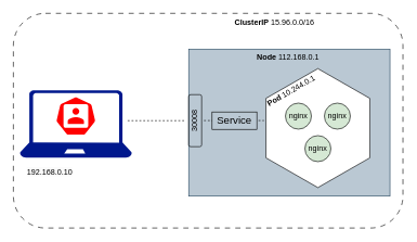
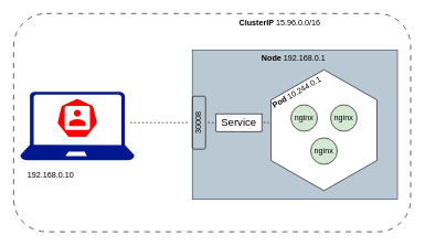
  <mxCell id="0" />
  <mxCell id="1" parent="0" />
  <mxCell id="2" value="" style="sketch=0;html=1;dashed=0;whitespace=wrap;fillColor=#FF0000;strokeColor=#ffffff;points=[[0.005,0.63,0],[0.1,0.2,0],[0.9,0.2,0],[0.5,0,0],[0.995,0.63,0],[0.72,0.99,0],[0.5,1,0],[0.28,0.99,0]];verticalLabelPosition=bottom;align=center;verticalAlign=top;shape=mxgraph.kubernetes.icon;prIcon=user;spacing=-4;" parent="1" vertex="1"><mxGeometry x="84.53" y="147.35" width="63.44" height="60.9" as="geometry" /></mxCell>
  <mxCell id="3" value="" style="rounded=0;whiteSpace=wrap;html=1;fillColor=#bac8d3;strokeColor=#23445d;" parent="1" vertex="1"><mxGeometry x="290" y="75" width="310" height="226" as="geometry" /></mxCell>
- <mxCell id="4" value="&lt;b&gt;Node&amp;nbsp;&lt;/b&gt;112.168.0.1&lt;b&gt;&amp;nbsp;&lt;/b&gt;" style="text;html=1;strokeColor=none;fillColor=none;align=center;verticalAlign=middle;whiteSpace=wrap;rounded=0;" parent="1" vertex="1"><mxGeometry x="370" y="72" width="150" height="30" as="geometry" /></mxCell>
+ <mxCell id="4" value="&lt;b&gt;Node&amp;nbsp;&lt;/b&gt;192.168.0.1&lt;b&gt;&amp;nbsp;&lt;/b&gt;" style="text;html=1;strokeColor=none;fillColor=none;align=center;verticalAlign=middle;whiteSpace=wrap;rounded=0;" parent="1" vertex="1"><mxGeometry x="370" y="72" width="150" height="30" as="geometry" /></mxCell>
  <mxCell id="5" value="" style="verticalLabelPosition=bottom;verticalAlign=top;html=1;shape=mxgraph.basic.polygon;polyCoords=[[0,0.25],[0.5,0],[1,0.25],[1,0.75],[0.5,1],[0,0.75],[0,0.25]];polyline=1;fillColor=default;perimeter=rectanglePerimeter;" parent="1" vertex="1"><mxGeometry x="409" y="105" width="160" height="182.86" as="geometry" /></mxCell>
  <mxCell id="6" value="nginx" style="ellipse;whiteSpace=wrap;html=1;aspect=fixed;fillColor=#D5E8D4;" parent="1" vertex="1"><mxGeometry x="439" y="158" width="40" height="40" as="geometry" /></mxCell>
  <mxCell id="7" value="nginx" style="ellipse;whiteSpace=wrap;html=1;aspect=fixed;fillColor=#D5E8D4;" parent="1" vertex="1"><mxGeometry x="469" y="208" width="40" height="40" as="geometry" /></mxCell>
  <mxCell id="8" value="nginx" style="ellipse;whiteSpace=wrap;html=1;aspect=fixed;fillColor=#D5E8D4;" parent="1" vertex="1"><mxGeometry x="499" y="158" width="40" height="40" as="geometry" /></mxCell>
  <mxCell id="9" value="&lt;b style=&quot;border-color: var(--border-color); text-align: center;&quot;&gt;Pod&amp;nbsp;&lt;/b&gt;&lt;span style=&quot;border-color: var(--border-color); text-align: center;&quot;&gt;10.244.0.1&lt;/span&gt;" style="text;whiteSpace=wrap;html=1;rotation=-30;" parent="1" vertex="1"><mxGeometry x="403.51" y="122.45" width="99" height="27" as="geometry" /></mxCell>
  <mxCell id="10" value="" style="rounded=1;whiteSpace=wrap;html=1;fillColor=none;dashed=1;dashPattern=8 8;" parent="1" vertex="1"><mxGeometry x="20" y="20" width="600" height="330" as="geometry" /></mxCell>
  <mxCell id="11" value="&lt;b&gt;ClusterIP&amp;nbsp;&lt;/b&gt;15.96.0.0/16&lt;b&gt;&amp;nbsp;&lt;/b&gt;" style="text;html=1;strokeColor=none;fillColor=none;align=center;verticalAlign=middle;whiteSpace=wrap;rounded=0;" parent="1" vertex="1"><mxGeometry x="349" y="20" width="150" height="30" as="geometry" /></mxCell>
  <mxCell id="12" value="" style="sketch=0;aspect=fixed;pointerEvents=1;shadow=0;dashed=0;html=1;strokeColor=none;labelPosition=center;verticalLabelPosition=bottom;verticalAlign=top;align=center;fillColor=#00188D;shape=mxgraph.azure.laptop" parent="1" vertex="1"><mxGeometry x="30" y="138.25" width="172.5" height="103.5" as="geometry" /></mxCell>
  <mxCell id="13" value="&lt;span style=&quot;color: rgb(0, 0, 0); font-family: Helvetica; font-size: 12px; font-style: normal; font-variant-ligatures: normal; font-variant-caps: normal; font-weight: 400; letter-spacing: normal; orphans: 2; text-align: center; text-indent: 0px; text-transform: none; widows: 2; word-spacing: 0px; -webkit-text-stroke-width: 0px; background-color: rgb(251, 251, 251); text-decoration-thickness: initial; text-decoration-style: initial; text-decoration-color: initial; float: none; display: inline !important;&quot;&gt;192.168.0.10&lt;/span&gt;" style="text;whiteSpace=wrap;html=1;" parent="1" vertex="1"><mxGeometry x="38.52" y="250" width="75.47" height="27.14" as="geometry" /></mxCell>
  <mxCell id="14" value="30008" style="rounded=1;whiteSpace=wrap;html=1;fillColor=none;rotation=-90;" parent="1" vertex="1"><mxGeometry x="260" y="175" width="80" height="20" as="geometry" /></mxCell>
  <mxCell id="15" value="" style="endArrow=none;dashed=1;html=1;rounded=0;exitX=1.003;exitY=0.452;exitDx=0;exitDy=0;exitPerimeter=0;entryX=0.5;entryY=0;entryDx=0;entryDy=0;" parent="1" edge="1"><mxGeometry width="50" height="50" relative="1" as="geometry"><mxPoint x="196.017" y="185.032" as="sourcePoint" /><mxPoint x="283" y="185" as="targetPoint" /></mxGeometry></mxCell>
  <mxCell id="16" value="" style="endArrow=none;dashed=1;html=1;rounded=0;exitX=1.003;exitY=0.452;exitDx=0;exitDy=0;exitPerimeter=0;" parent="1" edge="1"><mxGeometry width="50" height="50" relative="1" as="geometry"><mxPoint x="313.527" y="184.832" as="sourcePoint" /><mxPoint x="406" y="184.8" as="targetPoint" /></mxGeometry></mxCell>
- <mxCell id="17" value="&lt;font style=&quot;font-size: 16px;&quot;&gt;Service&lt;/font&gt;" style="rounded=0;whiteSpace=wrap;html=1;fillColor=#bac8d3;" parent="1" vertex="1"><mxGeometry x="326" y="171.63" width="69" height="26.75" as="geometry" /></mxCell>
+ <mxCell id="17" value="&lt;font style=&quot;font-size: 16px;&quot;&gt;Service&lt;/font&gt;" style="rounded=0;whiteSpace=wrap;html=1;" parent="1" vertex="1"><mxGeometry x="326" y="171.63" width="69" height="26.75" as="geometry" /></mxCell>
